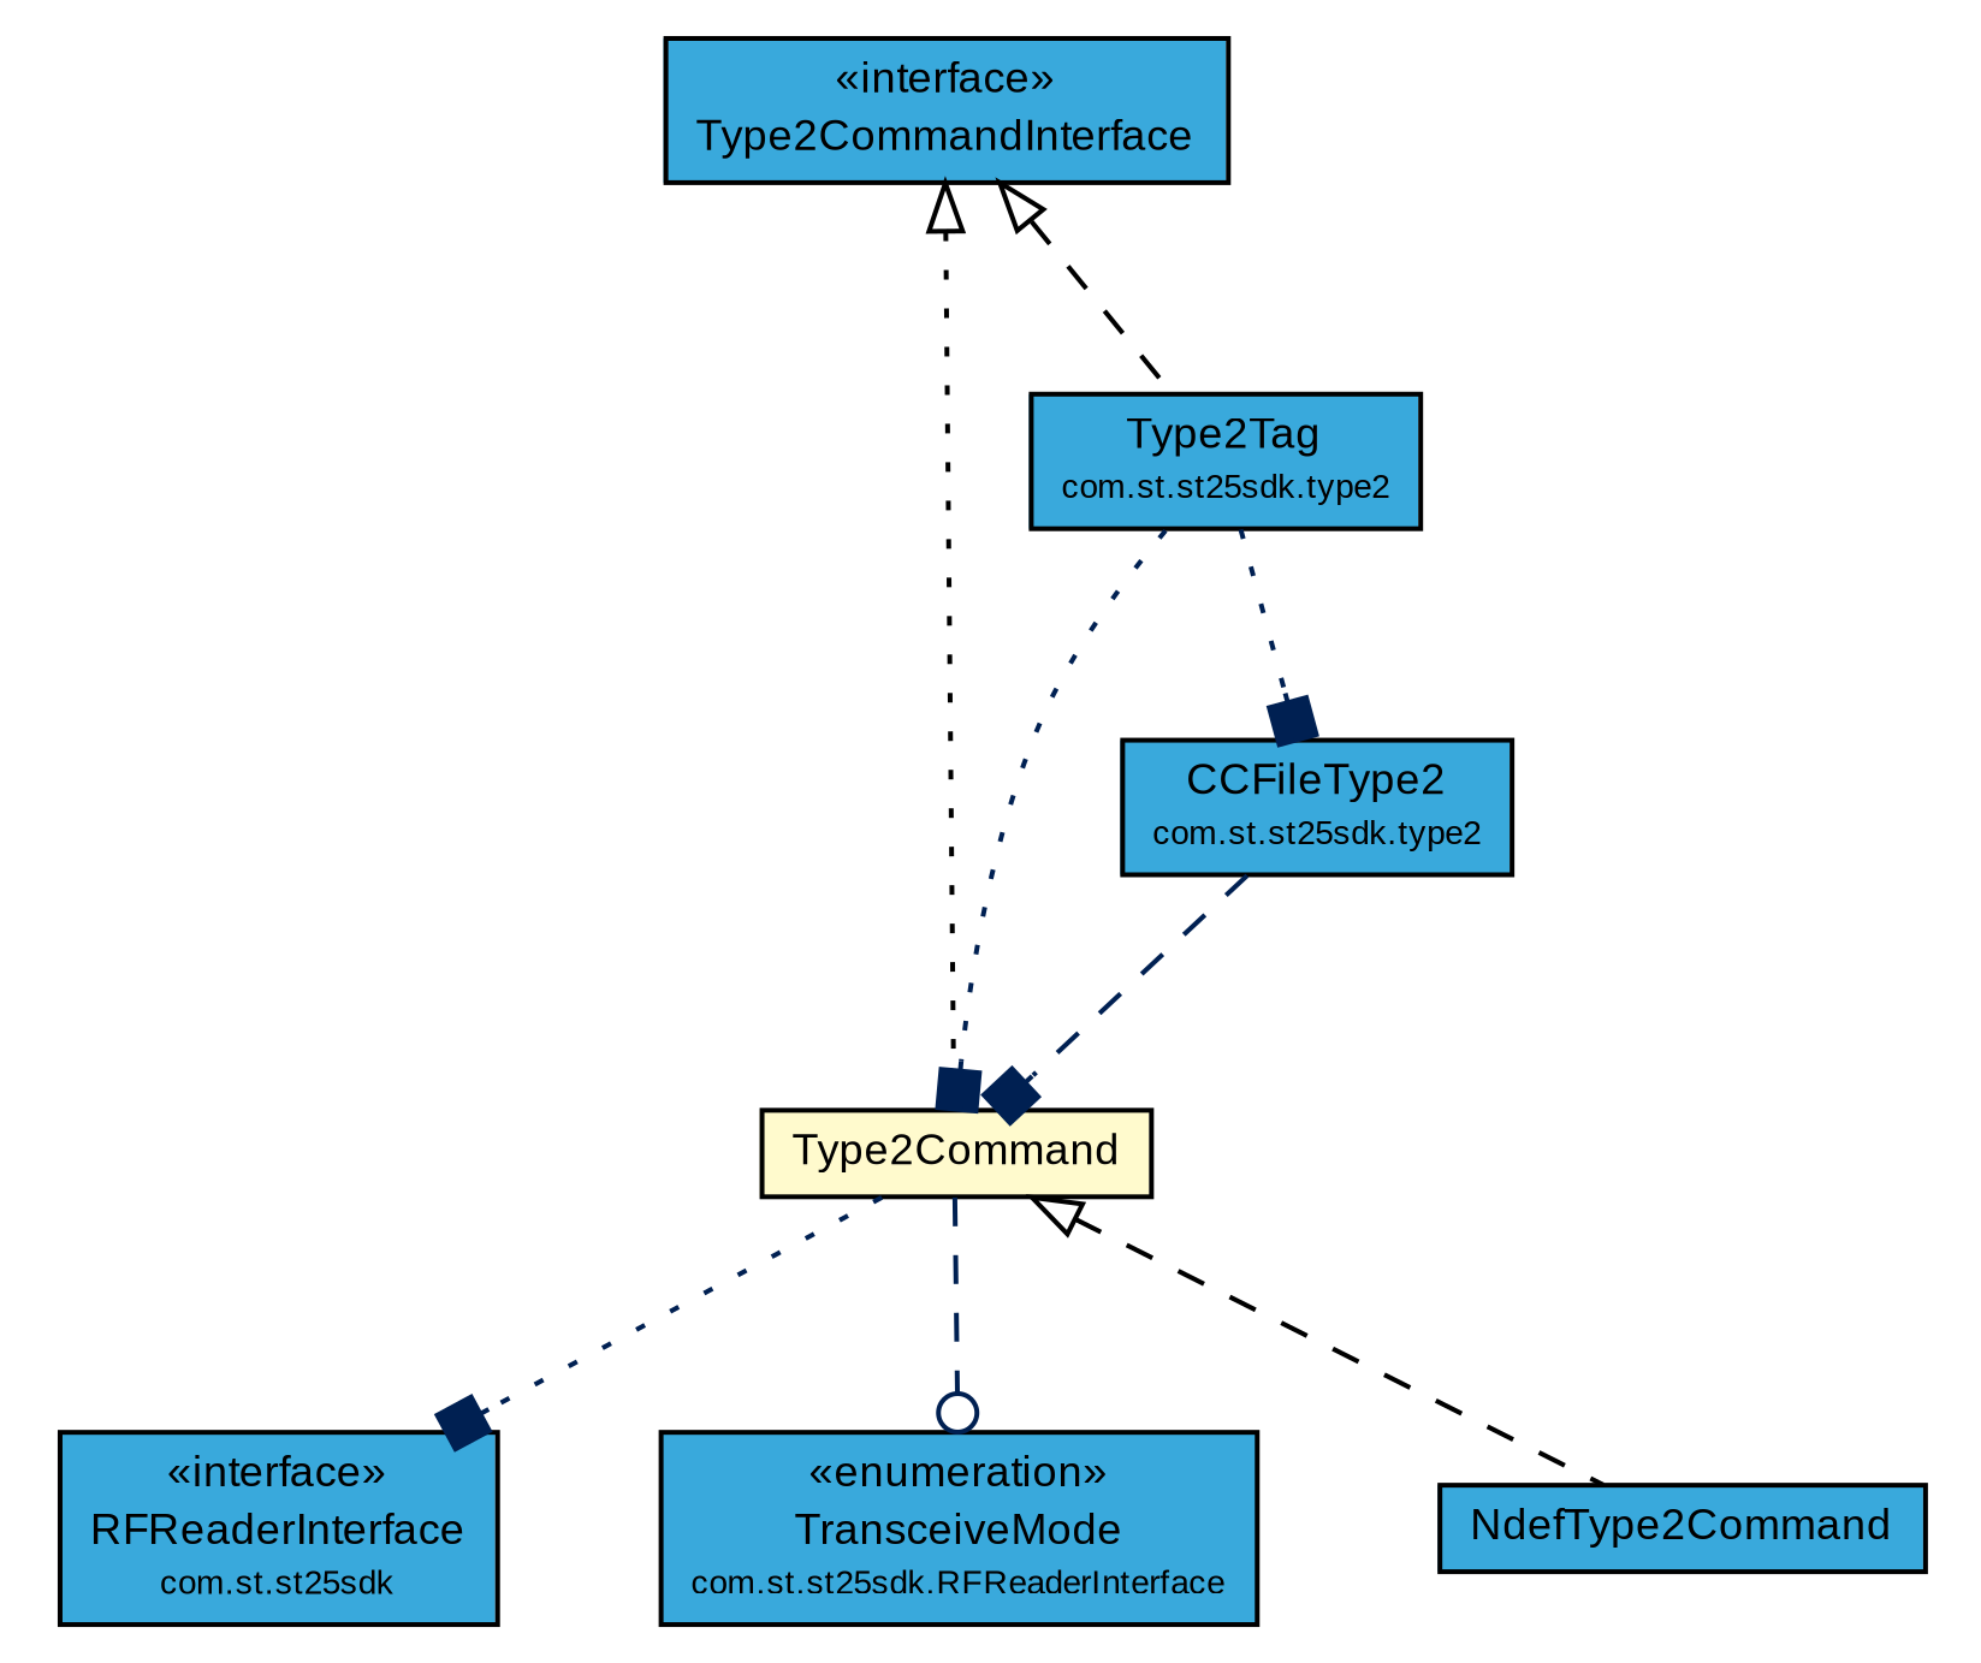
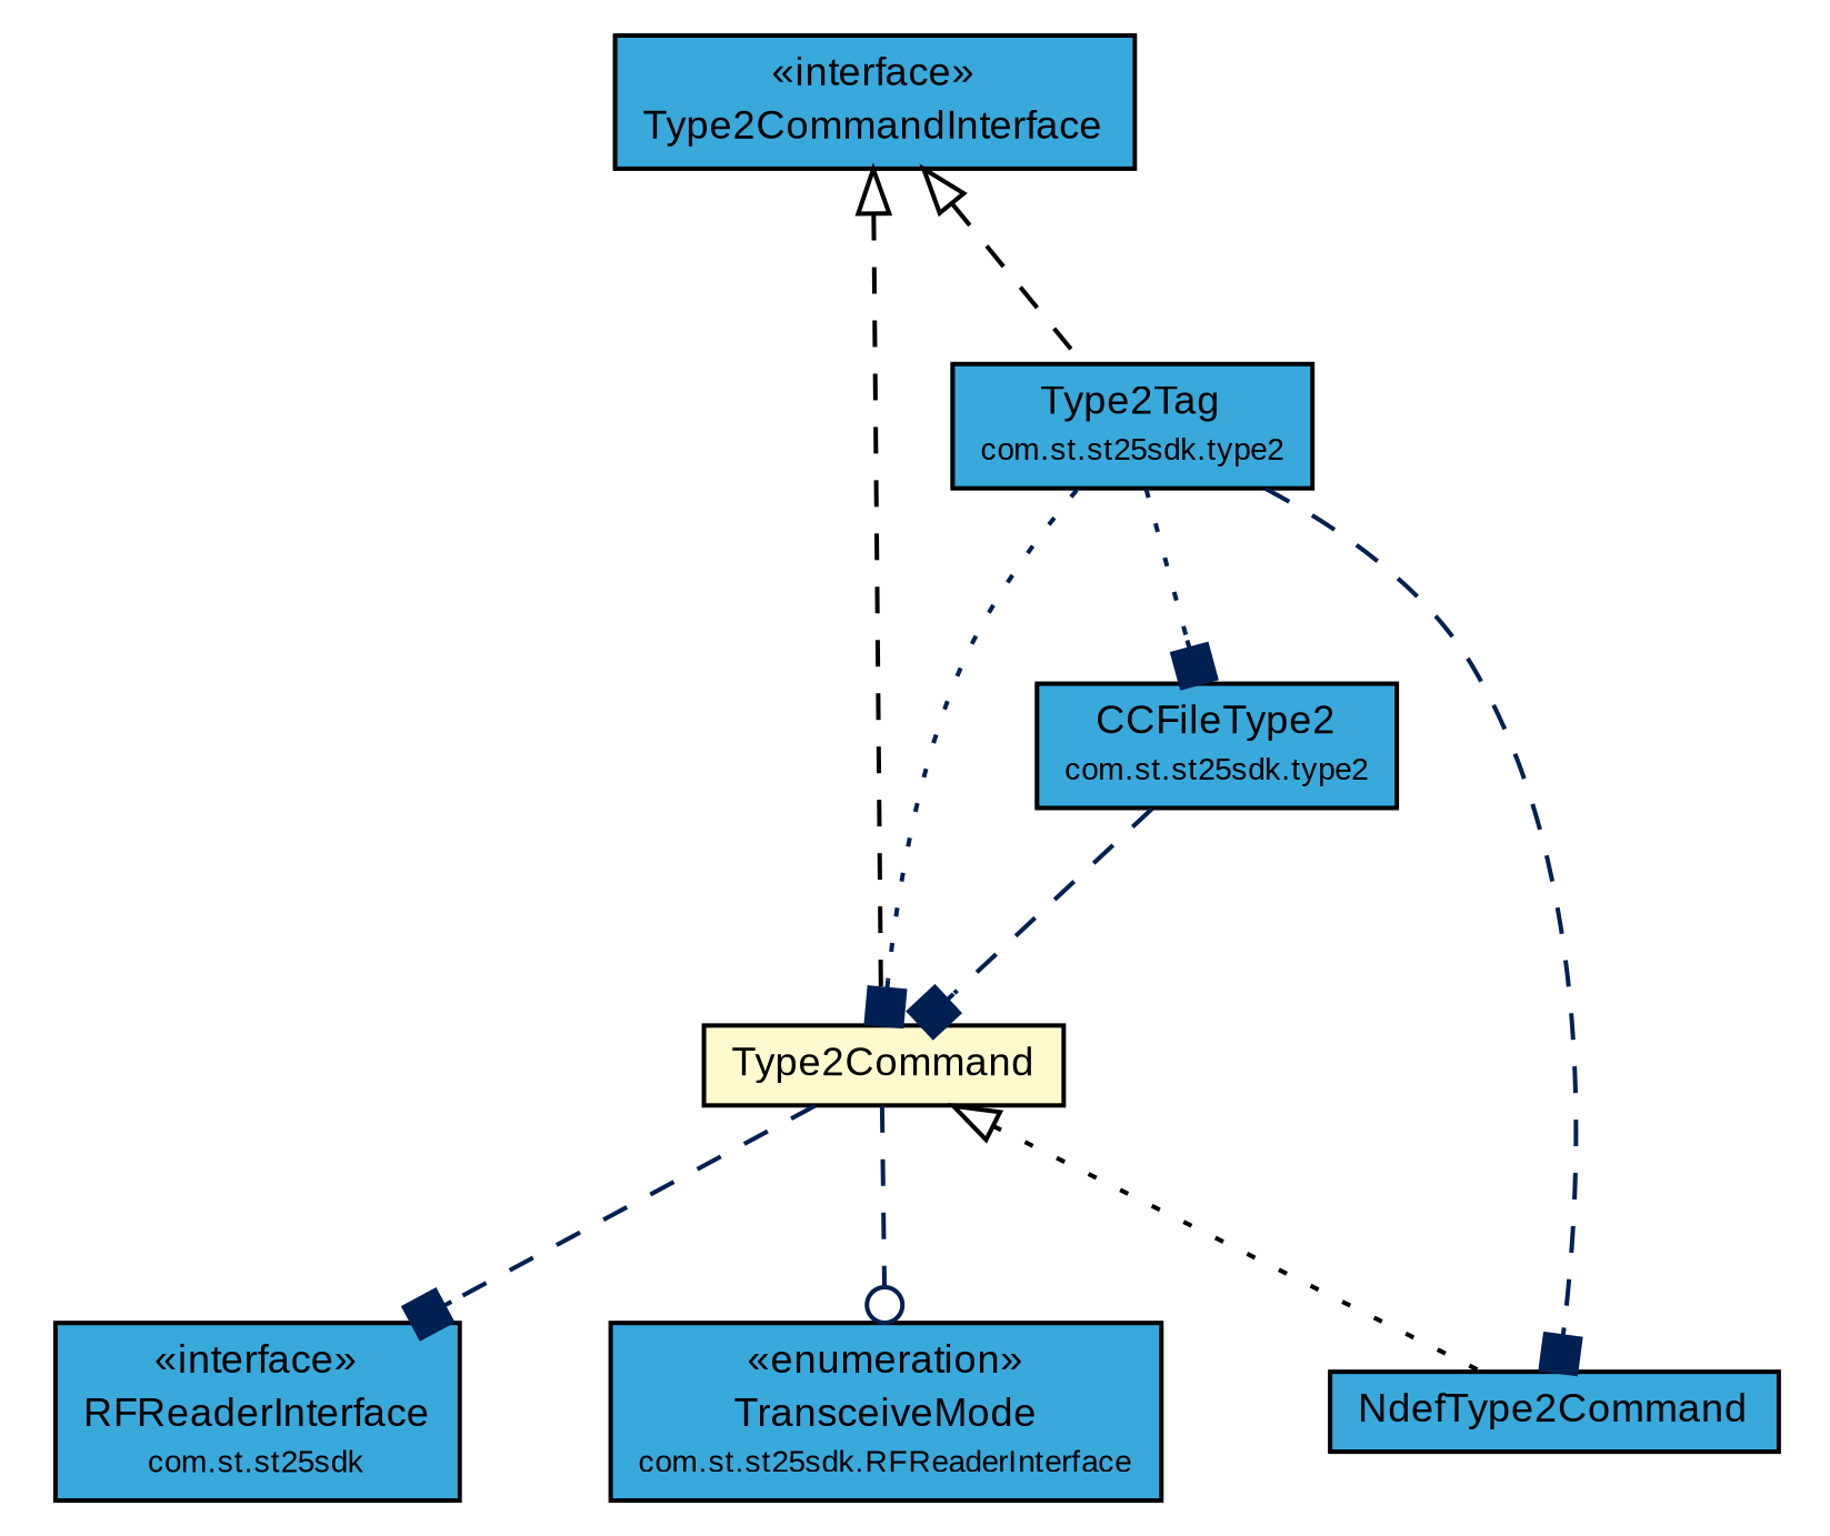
  digraph {
    nodesep=0.25
    ranksep=0.5
    node [fontcolor=black fontname=arial fontsize=9.0 shape=plaintext]
    edge [fontname=arial fontsize=10.0 headport=p labelfontname=arial labelfontsize=10 style=dashed tailport=p arrowhead=box color="#002052" fontcolor="#002052"]
    n1 [label=<<table title="com.st.st25sdk.RFReaderInterface" border="0" cellborder="1" cellspacing="0" cellpadding="2" port="p" bgcolor="#39a9dc" href="../RFReaderInterface.html"> 		<tr><td><table border="0" cellspacing="0" cellpadding="1"> <tr><td align="center" balign="center"> &#171;interface&#187; </td></tr> <tr><td align="center" balign="center"> RFReaderInterface </td></tr> <tr><td align="center" balign="center"><font point-size="7.0"> com.st.st25sdk </font></td></tr> 		</table></td></tr> 		</table>>]
    n2 [label=<<table title="com.st.st25sdk.RFReaderInterface.TransceiveMode" border="0" cellborder="1" cellspacing="0" cellpadding="2" port="p" bgcolor="#39a9dc" href="../RFReaderInterface.TransceiveMode.html"> 		<tr><td><table border="0" cellspacing="0" cellpadding="1"> <tr><td align="center" balign="center"> &#171;enumeration&#187; </td></tr> <tr><td align="center" balign="center"> TransceiveMode </td></tr> <tr><td align="center" balign="center"><font point-size="7.0"> com.st.st25sdk.RFReaderInterface </font></td></tr> 		</table></td></tr> 		</table>>]
    n3 [label=<<table title="com.st.st25sdk.command.Type2CommandInterface" border="0" cellborder="1" cellspacing="0" cellpadding="2" port="p" bgcolor="#39a9dc" href="./Type2CommandInterface.html"> 		<tr><td><table border="0" cellspacing="0" cellpadding="1"> <tr><td align="center" balign="center"> &#171;interface&#187; </td></tr> <tr><td align="center" balign="center"> Type2CommandInterface </td></tr> 		</table></td></tr> 		</table>>]
    n4 [label=<<table title="com.st.st25sdk.command.Type2Command" border="0" cellborder="1" cellspacing="0" cellpadding="2" port="p" bgcolor="lemonChiffon" href="./Type2Command.html"> 		<tr><td><table border="0" cellspacing="0" cellpadding="1"> <tr><td align="center" balign="center"> Type2Command </td></tr> 		</table></td></tr> 		</table>>]
    n5 [label=<<table title="com.st.st25sdk.type2.Type2Tag" border="0" cellborder="1" cellspacing="0" cellpadding="2" port="p" bgcolor="#39a9dc" href="../type2/Type2Tag.html"> 		<tr><td><table border="0" cellspacing="0" cellpadding="1"> <tr><td align="center" balign="center"> Type2Tag </td></tr> <tr><td align="center" balign="center"><font point-size="7.0"> com.st.st25sdk.type2 </font></td></tr> 		</table></td></tr> 		</table>>]
    n6 [label=<<table title="com.st.st25sdk.command.NdefType2Command" border="0" cellborder="1" cellspacing="0" cellpadding="2" port="p" bgcolor="#39a9dc" href="./NdefType2Command.html"> 		<tr><td><table border="0" cellspacing="0" cellpadding="1"> <tr><td align="center" balign="center"> NdefType2Command </td></tr> 		</table></td></tr> 		</table>>]
    n7 [label=<<table title="com.st.st25sdk.type2.CCFileType2" border="0" cellborder="1" cellspacing="0" cellpadding="2" port="p" bgcolor="#39a9dc" href="../type2/CCFileType2.html"> 		<tr><td><table border="0" cellspacing="0" cellpadding="1"> <tr><td align="center" balign="center"> CCFileType2 </td></tr> <tr><td align="center" balign="center"><font point-size="7.0"> com.st.st25sdk.type2 </font></td></tr> 		</table></td></tr> 		</table>>]
-   n3 -> n4 [arrowtail=empty dir=back fontsize=10 style=dotted arrowhead="" color="" fontcolor=""]
+   n3 -> n4 [arrowtail=empty dir=back fontsize=10 arrowhead="" color="" fontcolor=""]
    n3 -> n5 [arrowtail=empty dir=back fontsize=10 arrowhead="" color="" fontcolor=""]
-   n4 -> n1 [style=dotted]
+   n4 -> n1
    n4 -> n2 [arrowhead=odot]
-   n4 -> n6 [arrowtail=empty dir=back fontsize=10 arrowhead="" color="" fontcolor=""]
+   n4 -> n6 [arrowtail=empty dir=back fontsize=10 style=dotted arrowhead="" color="" fontcolor=""]
    n5 -> n4 [style=dotted]
+   n5 -> n6
    n5 -> n7 [style=dotted]
    n7 -> n4
  }
